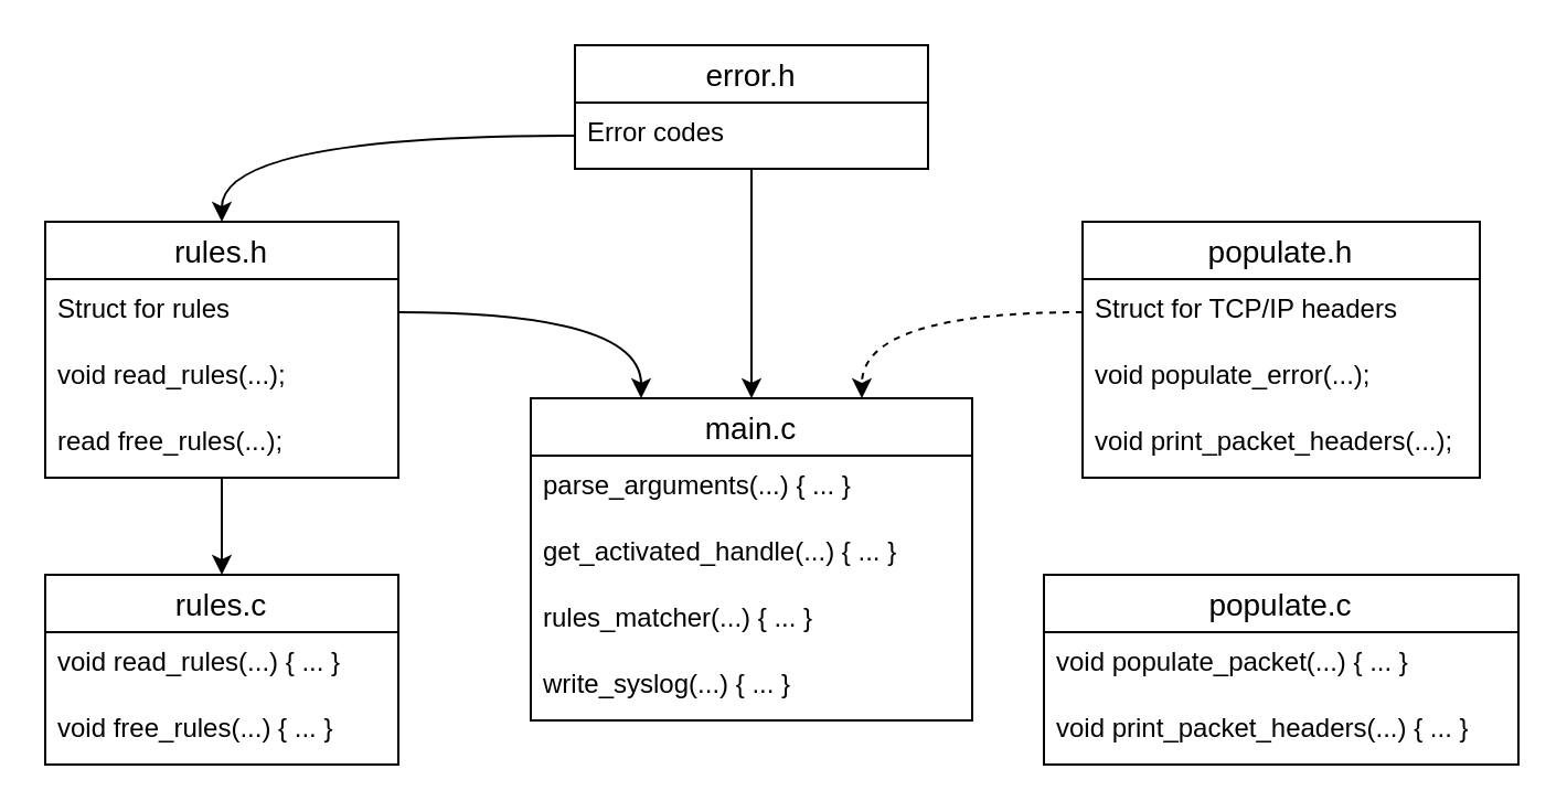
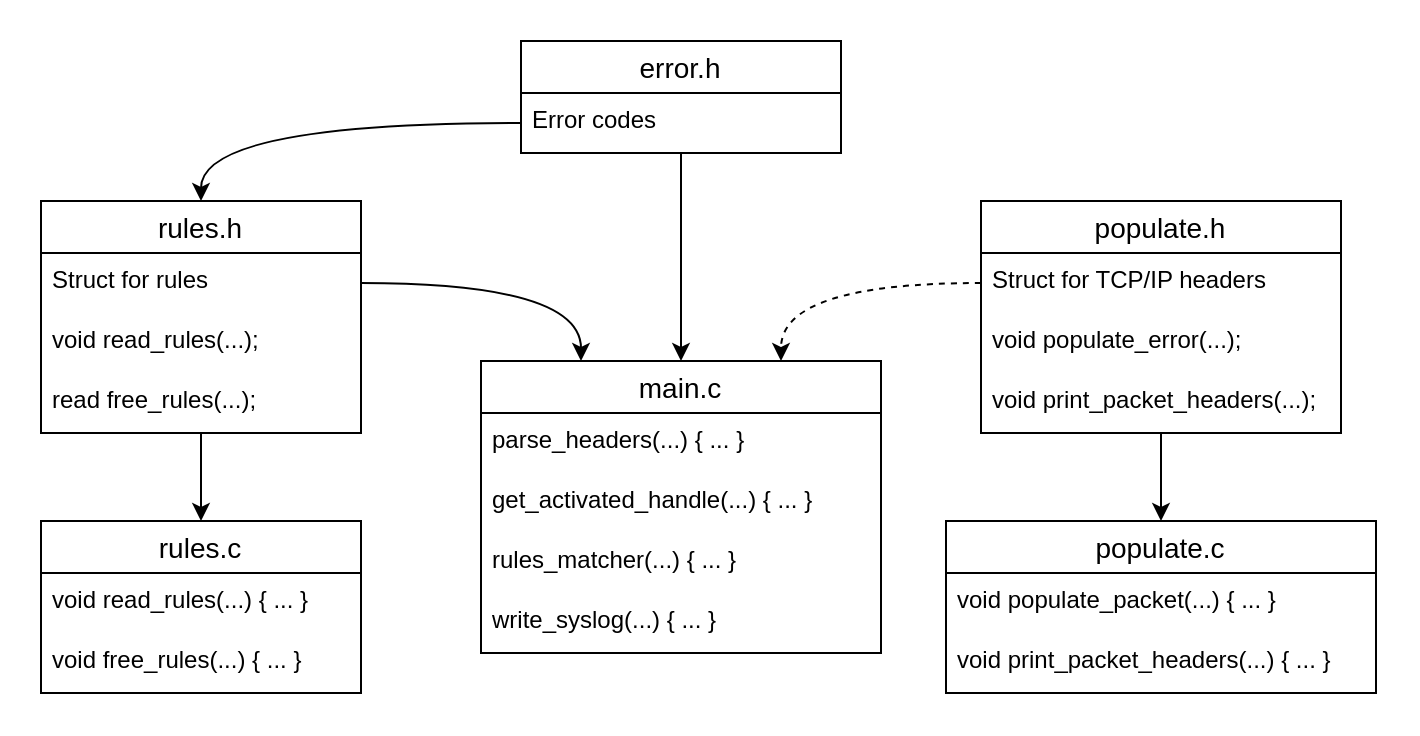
  <mxCell id="0" />
  <mxCell id="1" parent="0" />
  <mxCell id="2" value="rules.c" style="swimlane;fontStyle=0;childLayout=stackLayout;horizontal=1;startSize=26;horizontalStack=0;resizeParent=1;resizeParentMax=0;resizeLast=0;collapsible=1;marginBottom=0;align=center;fontSize=14;" parent="1" vertex="1"><mxGeometry x="20" y="260" width="160" height="86" as="geometry" /></mxCell>
  <mxCell id="3" value="void read_rules(...) { ... }" style="text;strokeColor=none;fillColor=none;spacingLeft=4;spacingRight=4;overflow=hidden;rotatable=0;points=[[0,0.5],[1,0.5]];portConstraint=eastwest;fontSize=12;" parent="2" vertex="1"><mxGeometry y="26" width="160" height="30" as="geometry" /></mxCell>
  <mxCell id="4" value="void free_rules(...) { ... }" style="text;strokeColor=none;fillColor=none;spacingLeft=4;spacingRight=4;overflow=hidden;rotatable=0;points=[[0,0.5],[1,0.5]];portConstraint=eastwest;fontSize=12;" parent="2" vertex="1"><mxGeometry y="56" width="160" height="30" as="geometry" /></mxCell>
  <mxCell id="5" value="main.c" style="swimlane;fontStyle=0;childLayout=stackLayout;horizontal=1;startSize=26;horizontalStack=0;resizeParent=1;resizeParentMax=0;resizeLast=0;collapsible=1;marginBottom=0;align=center;fontSize=14;" parent="1" vertex="1"><mxGeometry x="240" y="180" width="200" height="146" as="geometry" /></mxCell>
- <mxCell id="6" value="parse_arguments(...) { ... }" style="text;strokeColor=none;fillColor=none;spacingLeft=4;spacingRight=4;overflow=hidden;rotatable=0;points=[[0,0.5],[1,0.5]];portConstraint=eastwest;fontSize=12;" parent="5" vertex="1"><mxGeometry y="26" width="200" height="30" as="geometry" /></mxCell>
+ <mxCell id="6" value="parse_headers(...) { ... }" style="text;strokeColor=none;fillColor=none;spacingLeft=4;spacingRight=4;overflow=hidden;rotatable=0;points=[[0,0.5],[1,0.5]];portConstraint=eastwest;fontSize=12;" parent="5" vertex="1"><mxGeometry y="26" width="200" height="30" as="geometry" /></mxCell>
  <mxCell id="7" value="get_activated_handle(...) { ... }" style="text;strokeColor=none;fillColor=none;spacingLeft=4;spacingRight=4;overflow=hidden;rotatable=0;points=[[0,0.5],[1,0.5]];portConstraint=eastwest;fontSize=12;" parent="5" vertex="1"><mxGeometry y="56" width="200" height="30" as="geometry" /></mxCell>
  <mxCell id="8" value="rules_matcher(...) { ... }" style="text;strokeColor=none;fillColor=none;spacingLeft=4;spacingRight=4;overflow=hidden;rotatable=0;points=[[0,0.5],[1,0.5]];portConstraint=eastwest;fontSize=12;" parent="5" vertex="1"><mxGeometry y="86" width="200" height="30" as="geometry" /></mxCell>
  <mxCell id="9" value="write_syslog(...) { ... }" style="text;strokeColor=none;fillColor=none;spacingLeft=4;spacingRight=4;overflow=hidden;rotatable=0;points=[[0,0.5],[1,0.5]];portConstraint=eastwest;fontSize=12;" parent="5" vertex="1"><mxGeometry y="116" width="200" height="30" as="geometry" /></mxCell>
  <mxCell id="10" value="populate.c" style="swimlane;fontStyle=0;childLayout=stackLayout;horizontal=1;startSize=26;horizontalStack=0;resizeParent=1;resizeParentMax=0;resizeLast=0;collapsible=1;marginBottom=0;align=center;fontSize=14;" parent="1" vertex="1"><mxGeometry x="472.5" y="260" width="215" height="86" as="geometry" /></mxCell>
  <mxCell id="11" value="void populate_packet(...) { ... }" style="text;strokeColor=none;fillColor=none;spacingLeft=4;spacingRight=4;overflow=hidden;rotatable=0;points=[[0,0.5],[1,0.5]];portConstraint=eastwest;fontSize=12;" parent="10" vertex="1"><mxGeometry y="26" width="215" height="30" as="geometry" /></mxCell>
  <mxCell id="12" value="void print_packet_headers(...) { ... }" style="text;strokeColor=none;fillColor=none;spacingLeft=4;spacingRight=4;overflow=hidden;rotatable=0;points=[[0,0.5],[1,0.5]];portConstraint=eastwest;fontSize=12;" parent="10" vertex="1"><mxGeometry y="56" width="215" height="30" as="geometry" /></mxCell>
  <mxCell id="13" style="edgeStyle=orthogonalEdgeStyle;curved=1;rounded=0;orthogonalLoop=1;jettySize=auto;html=1;entryX=0.5;entryY=0;entryDx=0;entryDy=0;" parent="1" source="15" target="2" edge="1"><mxGeometry relative="1" as="geometry" /></mxCell>
  <mxCell id="14" style="edgeStyle=orthogonalEdgeStyle;curved=1;rounded=0;orthogonalLoop=1;jettySize=auto;html=1;entryX=0.25;entryY=0;entryDx=0;entryDy=0;exitX=1;exitY=0.5;exitDx=0;exitDy=0;" parent="1" source="16" target="5" edge="1"><mxGeometry relative="1" as="geometry" /></mxCell>
  <mxCell id="15" value="rules.h" style="swimlane;fontStyle=0;childLayout=stackLayout;horizontal=1;startSize=26;horizontalStack=0;resizeParent=1;resizeParentMax=0;resizeLast=0;collapsible=1;marginBottom=0;align=center;fontSize=14;" parent="1" vertex="1"><mxGeometry x="20" y="100" width="160" height="116" as="geometry" /></mxCell>
  <mxCell id="16" value="Struct for rules" style="text;strokeColor=none;fillColor=none;spacingLeft=4;spacingRight=4;overflow=hidden;rotatable=0;points=[[0,0.5],[1,0.5]];portConstraint=eastwest;fontSize=12;" parent="15" vertex="1"><mxGeometry y="26" width="160" height="30" as="geometry" /></mxCell>
  <mxCell id="17" value="void read_rules(...);" style="text;strokeColor=none;fillColor=none;spacingLeft=4;spacingRight=4;overflow=hidden;rotatable=0;points=[[0,0.5],[1,0.5]];portConstraint=eastwest;fontSize=12;" parent="15" vertex="1"><mxGeometry y="56" width="160" height="30" as="geometry" /></mxCell>
  <mxCell id="18" value="read free_rules(...);" style="text;strokeColor=none;fillColor=none;spacingLeft=4;spacingRight=4;overflow=hidden;rotatable=0;points=[[0,0.5],[1,0.5]];portConstraint=eastwest;fontSize=12;" vertex="1" parent="15"><mxGeometry y="86" width="160" height="30" as="geometry" /></mxCell>
+ <mxCell id="19" style="edgeStyle=orthogonalEdgeStyle;curved=1;rounded=0;orthogonalLoop=1;jettySize=auto;html=1;entryX=0.5;entryY=0;entryDx=0;entryDy=0;" parent="1" source="20" target="10" edge="1"><mxGeometry relative="1" as="geometry" /></mxCell>
  <mxCell id="20" value="populate.h" style="swimlane;fontStyle=0;childLayout=stackLayout;horizontal=1;startSize=26;horizontalStack=0;resizeParent=1;resizeParentMax=0;resizeLast=0;collapsible=1;marginBottom=0;align=center;fontSize=14;" parent="1" vertex="1"><mxGeometry x="490" y="100" width="180" height="116" as="geometry" /></mxCell>
  <mxCell id="21" value="Struct for TCP/IP headers" style="text;strokeColor=none;fillColor=none;spacingLeft=4;spacingRight=4;overflow=hidden;rotatable=0;points=[[0,0.5],[1,0.5]];portConstraint=eastwest;fontSize=12;" parent="20" vertex="1"><mxGeometry y="26" width="180" height="30" as="geometry" /></mxCell>
  <mxCell id="22" value="void populate_error(...);" style="text;strokeColor=none;fillColor=none;spacingLeft=4;spacingRight=4;overflow=hidden;rotatable=0;points=[[0,0.5],[1,0.5]];portConstraint=eastwest;fontSize=12;" parent="20" vertex="1"><mxGeometry y="56" width="180" height="30" as="geometry" /></mxCell>
  <mxCell id="23" value="void print_packet_headers(...);" style="text;strokeColor=none;fillColor=none;spacingLeft=4;spacingRight=4;overflow=hidden;rotatable=0;points=[[0,0.5],[1,0.5]];portConstraint=eastwest;fontSize=12;" vertex="1" parent="20"><mxGeometry y="86" width="180" height="30" as="geometry" /></mxCell>
  <mxCell id="24" style="edgeStyle=orthogonalEdgeStyle;curved=1;rounded=0;orthogonalLoop=1;jettySize=auto;html=1;entryX=0.5;entryY=0;entryDx=0;entryDy=0;" parent="1" source="25" target="5" edge="1"><mxGeometry relative="1" as="geometry" /></mxCell>
  <mxCell id="25" value="error.h" style="swimlane;fontStyle=0;childLayout=stackLayout;horizontal=1;startSize=26;horizontalStack=0;resizeParent=1;resizeParentMax=0;resizeLast=0;collapsible=1;marginBottom=0;align=center;fontSize=14;" parent="1" vertex="1"><mxGeometry x="260" y="20" width="160" height="56" as="geometry" /></mxCell>
  <mxCell id="26" value="Error codes" style="text;strokeColor=none;fillColor=none;spacingLeft=4;spacingRight=4;overflow=hidden;rotatable=0;points=[[0,0.5],[1,0.5]];portConstraint=eastwest;fontSize=12;" parent="25" vertex="1"><mxGeometry y="26" width="160" height="30" as="geometry" /></mxCell>
  <mxCell id="27" style="edgeStyle=orthogonalEdgeStyle;curved=1;rounded=0;orthogonalLoop=1;jettySize=auto;html=1;entryX=0.5;entryY=0;entryDx=0;entryDy=0;" parent="1" source="26" target="15" edge="1"><mxGeometry relative="1" as="geometry" /></mxCell>
  <mxCell id="28" style="edgeStyle=orthogonalEdgeStyle;curved=1;rounded=0;orthogonalLoop=1;jettySize=auto;html=1;entryX=0.75;entryY=0;entryDx=0;entryDy=0;exitX=0;exitY=0.5;exitDx=0;exitDy=0;dashed=1;" parent="1" source="21" target="5" edge="1"><mxGeometry relative="1" as="geometry" /></mxCell>
